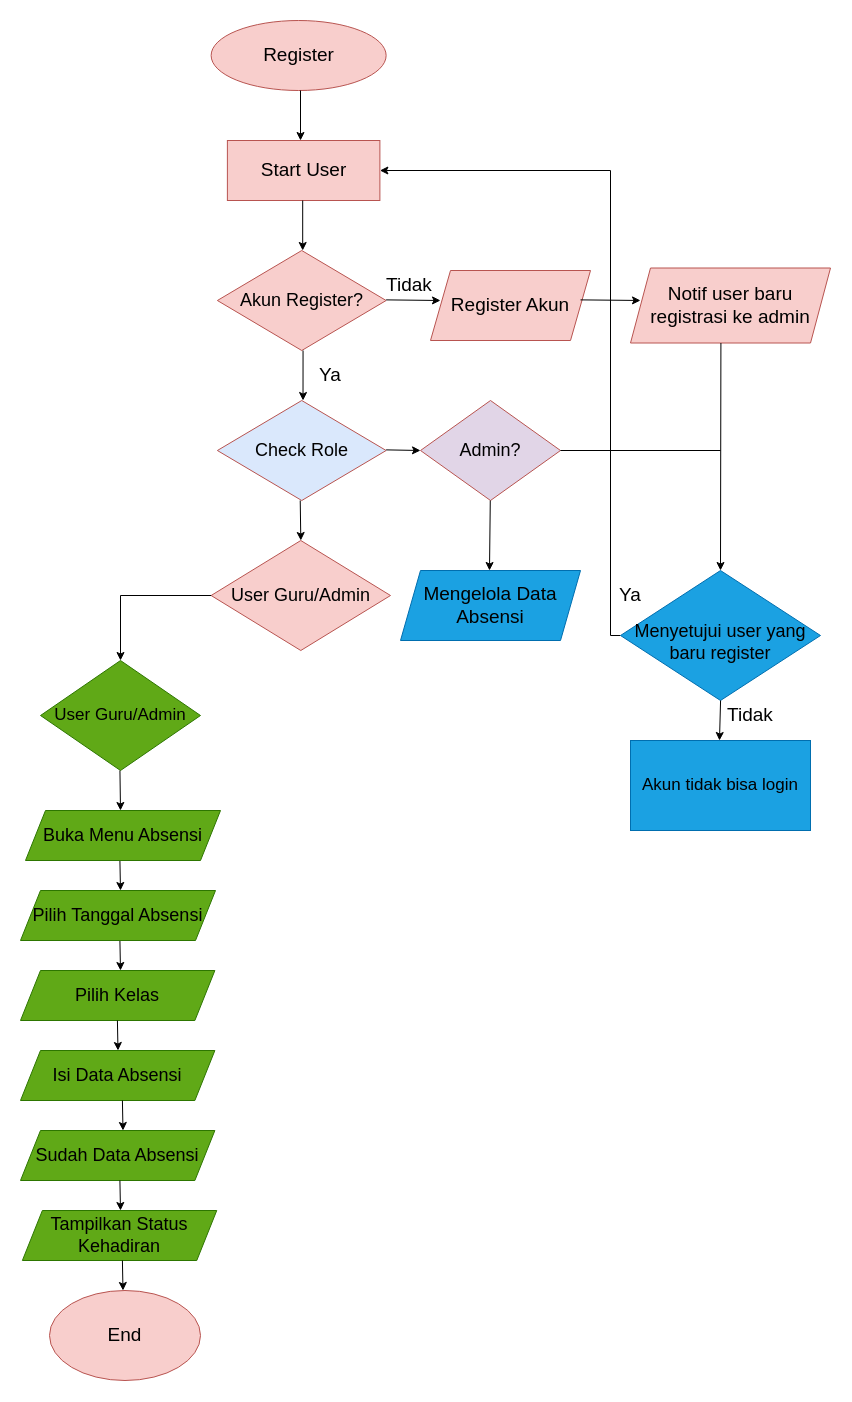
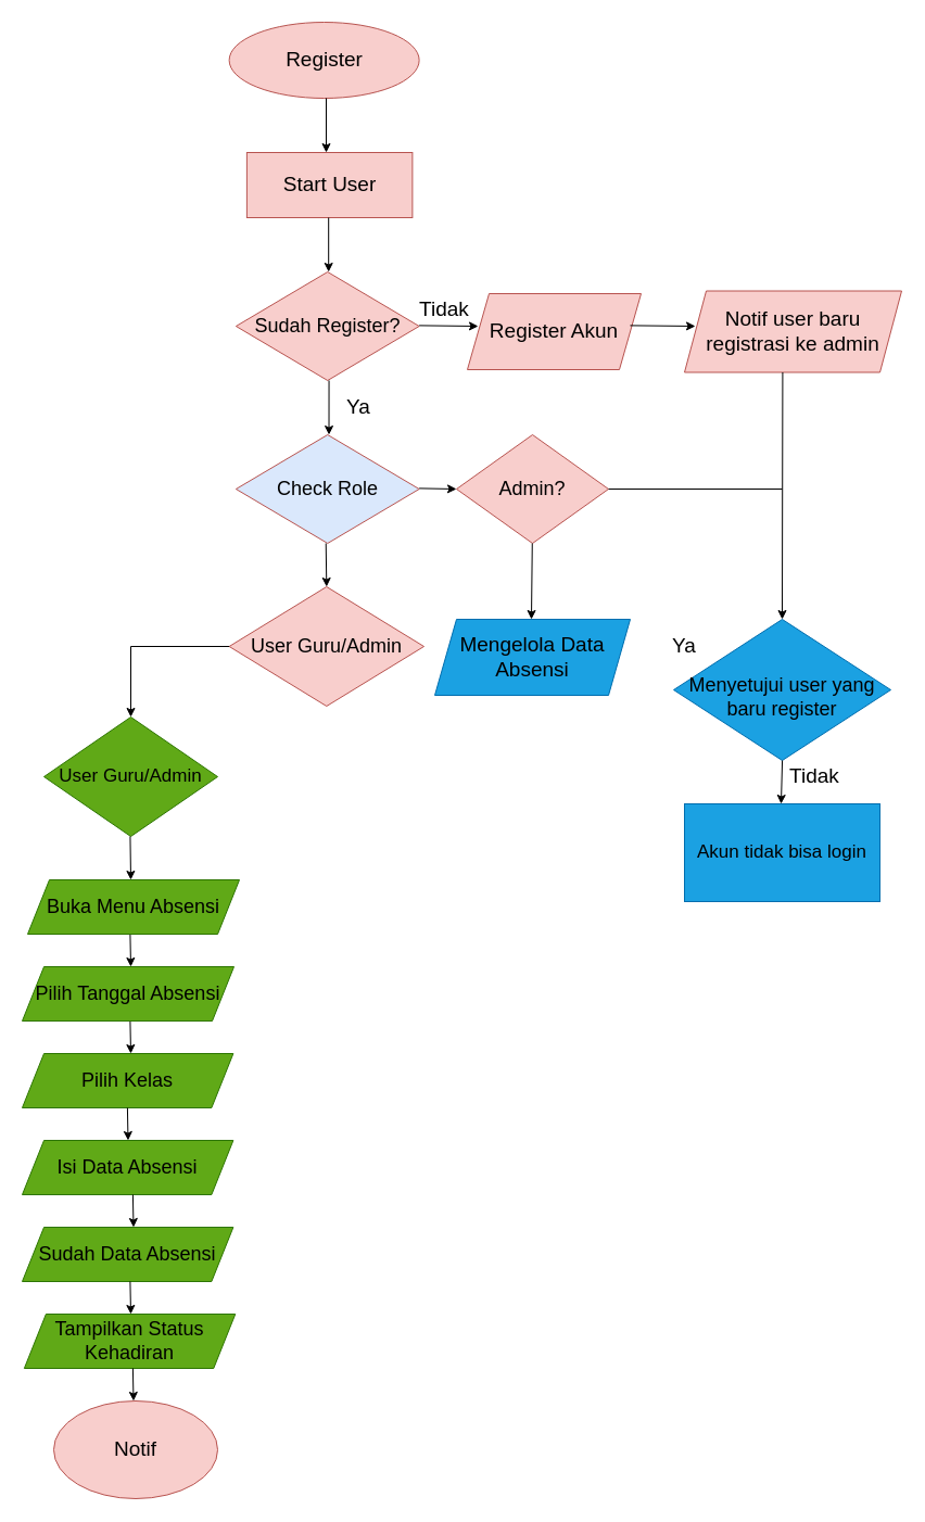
  <mxCell id="0" />
  <mxCell id="1" parent="0" />
  <mxCell id="2" value="&lt;font style=&quot;font-size: 19px;&quot;&gt;Register&lt;/font&gt;" style="ellipse;whiteSpace=wrap;html=1;fillColor=#f8cecc;strokeColor=#b85450;" parent="1" vertex="1"><mxGeometry x="210.63" y="20" width="175" height="70" as="geometry" /></mxCell>
  <mxCell id="3" value="" style="endArrow=classic;html=1;rounded=0;" parent="1" edge="1"><mxGeometry width="50" height="50" relative="1" as="geometry"><mxPoint x="300.01" y="90" as="sourcePoint" /><mxPoint x="300.01" y="140" as="targetPoint" /></mxGeometry></mxCell>
  <mxCell id="4" value="&lt;font style=&quot;font-size: 19px;&quot;&gt;Start User&lt;/font&gt;" style="rounded=0;whiteSpace=wrap;html=1;fillColor=#f8cecc;strokeColor=#b85450;" parent="1" vertex="1"><mxGeometry x="226.89" y="140" width="152.5" height="60" as="geometry" /></mxCell>
  <mxCell id="5" value="" style="endArrow=classic;html=1;rounded=0;" parent="1" edge="1"><mxGeometry width="50" height="50" relative="1" as="geometry"><mxPoint x="302.2" y="200" as="sourcePoint" /><mxPoint x="302.2" y="250" as="targetPoint" /></mxGeometry></mxCell>
- <mxCell id="6" value="&lt;font style=&quot;font-size: 18px;&quot;&gt;Akun Register?&lt;/font&gt;" style="rhombus;whiteSpace=wrap;html=1;fillColor=#f8cecc;strokeColor=#b85450;" parent="1" vertex="1"><mxGeometry x="216.88" y="250" width="168.75" height="100" as="geometry" /></mxCell>
+ <mxCell id="6" value="&lt;font style=&quot;font-size: 18px;&quot;&gt;Sudah Register?&lt;/font&gt;" style="rhombus;whiteSpace=wrap;html=1;fillColor=#f8cecc;strokeColor=#b85450;" parent="1" vertex="1"><mxGeometry x="216.88" y="250" width="168.75" height="100" as="geometry" /></mxCell>
  <mxCell id="7" value="" style="endArrow=classic;html=1;rounded=0;" parent="1" edge="1"><mxGeometry width="50" height="50" relative="1" as="geometry"><mxPoint x="385.63" y="299.38" as="sourcePoint" /><mxPoint x="440" y="300" as="targetPoint" /></mxGeometry></mxCell>
  <mxCell id="8" value="&lt;font style=&quot;font-size: 19px;&quot;&gt;Register Akun&lt;/font&gt;" style="shape=parallelogram;perimeter=parallelogramPerimeter;whiteSpace=wrap;html=1;fixedSize=1;fillColor=#f8cecc;strokeColor=#b85450;" parent="1" vertex="1"><mxGeometry x="430" y="270" width="160" height="70" as="geometry" /></mxCell>
  <mxCell id="9" value="&lt;font style=&quot;font-size: 19px;&quot;&gt;Tidak&lt;/font&gt;" style="text;html=1;align=center;verticalAlign=middle;whiteSpace=wrap;rounded=0;" parent="1" vertex="1"><mxGeometry x="379.39" y="270" width="60" height="30" as="geometry" /></mxCell>
  <mxCell id="10" value="&lt;font style=&quot;font-size: 19px;&quot;&gt;Notif user baru registrasi ke admin&lt;/font&gt;" style="shape=parallelogram;perimeter=parallelogramPerimeter;whiteSpace=wrap;html=1;fixedSize=1;fillColor=#f8cecc;strokeColor=#b85450;" parent="1" vertex="1"><mxGeometry x="630" y="267.5" width="200" height="75" as="geometry" /></mxCell>
  <mxCell id="11" value="" style="endArrow=classic;html=1;rounded=0;" parent="1" edge="1"><mxGeometry width="50" height="50" relative="1" as="geometry"><mxPoint x="302.56" y="350" as="sourcePoint" /><mxPoint x="302.52" y="400" as="targetPoint" /></mxGeometry></mxCell>
  <mxCell id="12" value="&lt;font style=&quot;font-size: 19px;&quot;&gt;Ya&lt;/font&gt;" style="text;html=1;align=center;verticalAlign=middle;whiteSpace=wrap;rounded=0;" parent="1" vertex="1"><mxGeometry x="300" y="360" width="60" height="30" as="geometry" /></mxCell>
  <mxCell id="13" value="&lt;font style=&quot;font-size: 18px;&quot;&gt;User Guru/Admin&lt;/font&gt;" style="rhombus;whiteSpace=wrap;html=1;fillColor=#f8cecc;strokeColor=#b85450;" parent="1" vertex="1"><mxGeometry x="210.63" y="540" width="179.37" height="110" as="geometry" /></mxCell>
  <mxCell id="14" value="" style="endArrow=classic;html=1;rounded=0;exitX=0;exitY=0.5;exitDx=0;exitDy=0;" parent="1" source="13" edge="1"><mxGeometry width="50" height="50" relative="1" as="geometry"><mxPoint x="200" y="590" as="sourcePoint" /><mxPoint x="120" y="660" as="targetPoint" /><Array as="points"><mxPoint x="120" y="595" /></Array></mxGeometry></mxCell>
  <mxCell id="15" value="&lt;font style=&quot;font-size: 17px; color: rgb(0, 0, 0);&quot;&gt;User Guru/Admin&lt;/font&gt;" style="rhombus;whiteSpace=wrap;html=1;fillColor=#60a917;strokeColor=#2D7600;fontColor=#ffffff;" parent="1" vertex="1"><mxGeometry x="40" y="660" width="160" height="110" as="geometry" /></mxCell>
  <mxCell id="16" value="" style="endArrow=classic;html=1;rounded=0;" parent="1" edge="1"><mxGeometry width="50" height="50" relative="1" as="geometry"><mxPoint x="119.45" y="770" as="sourcePoint" /><mxPoint x="120" y="810" as="targetPoint" /></mxGeometry></mxCell>
  <mxCell id="17" value="" style="endArrow=classic;html=1;rounded=0;" parent="1" edge="1"><mxGeometry width="50" height="50" relative="1" as="geometry"><mxPoint x="119.41" y="860" as="sourcePoint" /><mxPoint x="120" y="890" as="targetPoint" /></mxGeometry></mxCell>
  <mxCell id="18" value="" style="endArrow=classic;html=1;rounded=0;" parent="1" edge="1"><mxGeometry width="50" height="50" relative="1" as="geometry"><mxPoint x="119.41" y="940" as="sourcePoint" /><mxPoint x="120" y="970" as="targetPoint" /></mxGeometry></mxCell>
  <mxCell id="19" value="&lt;div&gt;&lt;span style=&quot;font-size: 18px; background-color: transparent;&quot;&gt;&lt;font style=&quot;color: light-dark(rgb(0, 0, 0), rgb(18, 18, 18));&quot;&gt;Pilih Kelas&lt;/font&gt;&lt;/span&gt;&lt;/div&gt;" style="shape=parallelogram;perimeter=parallelogramPerimeter;whiteSpace=wrap;html=1;fixedSize=1;fillColor=#60a917;fontColor=#ffffff;strokeColor=#2D7600;" parent="1" vertex="1"><mxGeometry x="20" y="970" width="194.37" height="50" as="geometry" /></mxCell>
  <mxCell id="20" value="" style="endArrow=classic;html=1;rounded=0;" parent="1" edge="1"><mxGeometry width="50" height="50" relative="1" as="geometry"><mxPoint x="116.91" y="1020" as="sourcePoint" /><mxPoint x="117.5" y="1050" as="targetPoint" /></mxGeometry></mxCell>
  <mxCell id="21" value="&lt;div&gt;&lt;span style=&quot;font-size: 18px; background-color: transparent;&quot;&gt;&lt;font style=&quot;color: light-dark(rgb(0, 0, 0), rgb(18, 18, 18));&quot;&gt;Isi Data Absensi&lt;/font&gt;&lt;/span&gt;&lt;/div&gt;" style="shape=parallelogram;perimeter=parallelogramPerimeter;whiteSpace=wrap;html=1;fixedSize=1;fillColor=#60a917;fontColor=#ffffff;strokeColor=#2D7600;" parent="1" vertex="1"><mxGeometry x="20" y="1050" width="194.37" height="50" as="geometry" /></mxCell>
  <mxCell id="22" value="&lt;div&gt;&lt;span style=&quot;font-size: 18px; background-color: transparent;&quot;&gt;&lt;font style=&quot;color: light-dark(rgb(0, 0, 0), rgb(18, 18, 18));&quot;&gt;Pilih Tanggal Absensi&lt;/font&gt;&lt;/span&gt;&lt;/div&gt;" style="shape=parallelogram;perimeter=parallelogramPerimeter;whiteSpace=wrap;html=1;fixedSize=1;fillColor=#60a917;fontColor=#ffffff;strokeColor=#2D7600;" parent="1" vertex="1"><mxGeometry x="20" y="890" width="195" height="50" as="geometry" /></mxCell>
  <mxCell id="23" value="&lt;div&gt;&lt;span style=&quot;font-size: 18px; background-color: transparent;&quot;&gt;&lt;font style=&quot;color: light-dark(rgb(0, 0, 0), rgb(18, 18, 18));&quot;&gt;Buka Menu Absensi&lt;/font&gt;&lt;/span&gt;&lt;/div&gt;" style="shape=parallelogram;perimeter=parallelogramPerimeter;whiteSpace=wrap;html=1;fixedSize=1;fillColor=#60a917;fontColor=#ffffff;strokeColor=#2D7600;" parent="1" vertex="1"><mxGeometry x="25" y="810" width="195" height="50" as="geometry" /></mxCell>
  <mxCell id="24" value="" style="endArrow=classic;html=1;rounded=0;" parent="1" edge="1"><mxGeometry width="50" height="50" relative="1" as="geometry"><mxPoint x="121.91" y="1100" as="sourcePoint" /><mxPoint x="122.5" y="1130" as="targetPoint" /></mxGeometry></mxCell>
  <mxCell id="25" value="&lt;div&gt;&lt;span style=&quot;font-size: 18px; background-color: transparent;&quot;&gt;&lt;font style=&quot;color: light-dark(rgb(0, 0, 0), rgb(18, 18, 18));&quot;&gt;Sudah Data Absensi&lt;/font&gt;&lt;/span&gt;&lt;/div&gt;" style="shape=parallelogram;perimeter=parallelogramPerimeter;whiteSpace=wrap;html=1;fixedSize=1;fillColor=#60a917;fontColor=#ffffff;strokeColor=#2D7600;" parent="1" vertex="1"><mxGeometry x="20" y="1130" width="194.37" height="50" as="geometry" /></mxCell>
  <mxCell id="26" value="" style="endArrow=classic;html=1;rounded=0;" parent="1" edge="1"><mxGeometry width="50" height="50" relative="1" as="geometry"><mxPoint x="119.41" y="1180" as="sourcePoint" /><mxPoint x="120" y="1210" as="targetPoint" /></mxGeometry></mxCell>
  <mxCell id="27" value="&lt;font color=&quot;#000000&quot;&gt;&lt;span style=&quot;font-size: 18px;&quot;&gt;Tampilkan Status Kehadiran&lt;/span&gt;&lt;/font&gt;" style="shape=parallelogram;perimeter=parallelogramPerimeter;whiteSpace=wrap;html=1;fixedSize=1;fillColor=#60a917;fontColor=#ffffff;strokeColor=#2D7600;" parent="1" vertex="1"><mxGeometry x="21.88" y="1210" width="194.37" height="50" as="geometry" /></mxCell>
  <mxCell id="28" value="" style="endArrow=classic;html=1;rounded=0;" parent="1" edge="1"><mxGeometry width="50" height="50" relative="1" as="geometry"><mxPoint x="121.91" y="1260" as="sourcePoint" /><mxPoint x="122.5" y="1290" as="targetPoint" /></mxGeometry></mxCell>
- <mxCell id="29" value="&lt;font style=&quot;font-size: 19px;&quot;&gt;End&lt;/font&gt;" style="ellipse;whiteSpace=wrap;html=1;fillColor=#f8cecc;strokeColor=#b85450;" parent="1" vertex="1"><mxGeometry x="49" y="1290" width="151" height="90" as="geometry" /></mxCell>
+ <mxCell id="29" value="&lt;font style=&quot;font-size: 19px;&quot;&gt;Notif&lt;/font&gt;" style="ellipse;whiteSpace=wrap;html=1;fillColor=#f8cecc;strokeColor=#b85450;" parent="1" vertex="1"><mxGeometry x="49" y="1290" width="151" height="90" as="geometry" /></mxCell>
  <mxCell id="30" value="" style="endArrow=classic;html=1;rounded=0;entryX=0.5;entryY=0;entryDx=0;entryDy=0;" parent="1" edge="1"><mxGeometry width="50" height="50" relative="1" as="geometry"><mxPoint x="720.41" y="342.5" as="sourcePoint" /><mxPoint x="720" y="570" as="targetPoint" /></mxGeometry></mxCell>
- <mxCell id="31" value="&lt;font style=&quot;font-size: 18px;&quot;&gt;Admin?&lt;/font&gt;" style="rhombus;whiteSpace=wrap;html=1;fillColor=#e1d5e7;strokeColor=#b85450;" parent="1" vertex="1"><mxGeometry x="420" y="400" width="140" height="100" as="geometry" /></mxCell>
+ <mxCell id="31" value="&lt;font style=&quot;font-size: 18px;&quot;&gt;Admin?&lt;/font&gt;" style="rhombus;whiteSpace=wrap;html=1;fillColor=#f8cecc;strokeColor=#b85450;" parent="1" vertex="1"><mxGeometry x="420" y="400" width="140" height="100" as="geometry" /></mxCell>
  <mxCell id="32" value="&lt;font color=&quot;#000000&quot;&gt;&lt;span style=&quot;font-size: 19px;&quot;&gt;Mengelola Data Absensi&lt;/span&gt;&lt;/font&gt;" style="shape=parallelogram;perimeter=parallelogramPerimeter;whiteSpace=wrap;html=1;fixedSize=1;fillColor=#1ba1e2;strokeColor=#006EAF;fontColor=#ffffff;" parent="1" vertex="1"><mxGeometry x="400" y="570" width="180" height="70" as="geometry" /></mxCell>
  <mxCell id="33" value="&lt;font style=&quot;font-size: 18px;&quot;&gt;Check Role&lt;/font&gt;" style="rhombus;whiteSpace=wrap;html=1;fillColor=#dae8fc;strokeColor=#b85450;" vertex="1" parent="1"><mxGeometry x="216.88" y="400" width="168.75" height="100" as="geometry" /></mxCell>
  <mxCell id="34" value="" style="endArrow=classic;html=1;rounded=0;entryX=0.5;entryY=0;entryDx=0;entryDy=0;" edge="1" parent="1" target="13"><mxGeometry width="50" height="50" relative="1" as="geometry"><mxPoint x="299.73" y="500" as="sourcePoint" /><mxPoint x="300" y="530" as="targetPoint" /></mxGeometry></mxCell>
  <mxCell id="35" value="" style="endArrow=classic;html=1;rounded=0;entryX=0.05;entryY=0.433;entryDx=0;entryDy=0;entryPerimeter=0;" edge="1" parent="1" target="10"><mxGeometry width="50" height="50" relative="1" as="geometry"><mxPoint x="580" y="299.38" as="sourcePoint" /><mxPoint x="634.37" y="300" as="targetPoint" /></mxGeometry></mxCell>
  <mxCell id="36" value="" style="endArrow=classic;html=1;rounded=0;" edge="1" parent="1"><mxGeometry width="50" height="50" relative="1" as="geometry"><mxPoint x="385.63" y="449.38" as="sourcePoint" /><mxPoint x="420" y="450" as="targetPoint" /></mxGeometry></mxCell>
  <mxCell id="37" value="" style="endArrow=classic;html=1;rounded=0;" edge="1" parent="1"><mxGeometry width="50" height="50" relative="1" as="geometry"><mxPoint x="489.78" y="500" as="sourcePoint" /><mxPoint x="489" y="570" as="targetPoint" /></mxGeometry></mxCell>
  <mxCell id="38" value="" style="endArrow=none;html=1;rounded=0;" edge="1" parent="1"><mxGeometry width="50" height="50" relative="1" as="geometry"><mxPoint x="560" y="450" as="sourcePoint" /><mxPoint x="720" y="450" as="targetPoint" /></mxGeometry></mxCell>
- <mxCell id="39" style="edgeStyle=orthogonalEdgeStyle;rounded=0;orthogonalLoop=1;jettySize=auto;html=1;entryX=1;entryY=0.5;entryDx=0;entryDy=0;" edge="1" parent="1" source="40" target="4"><mxGeometry relative="1" as="geometry"><Array as="points"><mxPoint x="610" y="635" /><mxPoint x="610" y="170" /></Array></mxGeometry></mxCell>
  <mxCell id="40" value="&lt;font style=&quot;color: rgb(0, 0, 0);&quot;&gt;&lt;br&gt;&lt;/font&gt;&lt;div&gt;&lt;span style=&quot;font-size: 18px;&quot;&gt;&lt;font style=&quot;color: rgb(0, 0, 0);&quot;&gt;Menyetujui user yang baru register&lt;/font&gt;&lt;/span&gt;&lt;/div&gt;" style="rhombus;whiteSpace=wrap;html=1;fillColor=#1ba1e2;strokeColor=#006EAF;fontColor=#ffffff;" vertex="1" parent="1"><mxGeometry x="620" y="570" width="200" height="130" as="geometry" /></mxCell>
  <mxCell id="41" value="" style="endArrow=classic;html=1;rounded=0;" edge="1" parent="1"><mxGeometry width="50" height="50" relative="1" as="geometry"><mxPoint x="720.07" y="700" as="sourcePoint" /><mxPoint x="719" y="740" as="targetPoint" /></mxGeometry></mxCell>
  <mxCell id="42" value="&lt;font style=&quot;font-size: 17px; color: rgb(0, 0, 0);&quot;&gt;Akun tidak bisa login&lt;/font&gt;" style="rounded=0;whiteSpace=wrap;html=1;fillColor=#1ba1e2;fontColor=#ffffff;strokeColor=#006EAF;" vertex="1" parent="1"><mxGeometry x="630" y="740" width="180" height="90" as="geometry" /></mxCell>
  <mxCell id="43" value="&lt;font style=&quot;font-size: 19px;&quot;&gt;Tidak&lt;/font&gt;" style="text;html=1;align=center;verticalAlign=middle;whiteSpace=wrap;rounded=0;" vertex="1" parent="1"><mxGeometry x="720" y="700" width="60" height="30" as="geometry" /></mxCell>
  <mxCell id="44" value="&lt;font style=&quot;font-size: 19px;&quot;&gt;Ya&lt;/font&gt;" style="text;html=1;align=center;verticalAlign=middle;whiteSpace=wrap;rounded=0;" vertex="1" parent="1"><mxGeometry x="600" y="580" width="60" height="30" as="geometry" /></mxCell>
